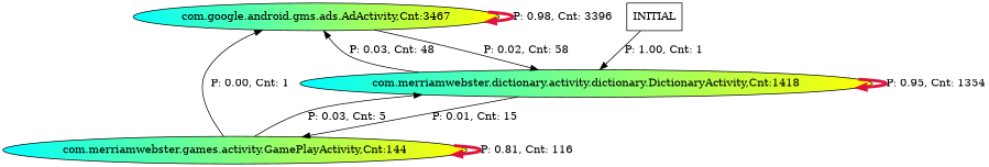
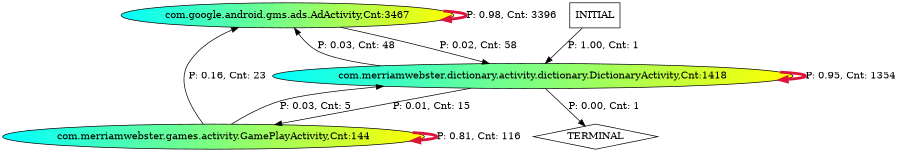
  digraph {
    node [fillcolor="cyan:yellow" style=filled]
    n1 [label="com.google.android.gms.ads.AdActivity,Cnt:3467"]
    n2 [label="com.merriamwebster.dictionary.activity.dictionary.DictionaryActivity,Cnt:1418"]
    n3 [label="com.merriamwebster.games.activity.GamePlayActivity,Cnt:144"]
+   n4 [label=TERMINAL shape=diamond fillcolor="" style=""]
    n5 [label=INITIAL shape=box fillcolor="" style=""]
    n1 -> n1 [color=crimson label="P: 0.98, Cnt: 3396" penwidth=4]
    n1 -> n2 [label="P: 0.02, Cnt: 58"]
    n2 -> n1 [label="P: 0.03, Cnt: 48"]
    n2 -> n2 [color=crimson label="P: 0.95, Cnt: 1354" penwidth=4]
    n2 -> n3 [label="P: 0.01, Cnt: 15"]
-   n3 -> n1 [label="P: 0.00, Cnt: 1"]
+   n2 -> n4 [label="P: 0.00, Cnt: 1"]
+   n3 -> n1 [label="P: 0.16, Cnt: 23"]
    n3 -> n2 [label="P: 0.03, Cnt: 5"]
    n3 -> n3 [color=crimson label="P: 0.81, Cnt: 116" penwidth=4]
    n5 -> n2 [label="P: 1.00, Cnt: 1"]
  }
